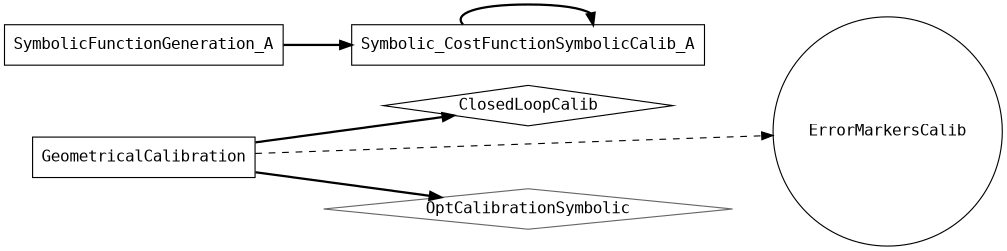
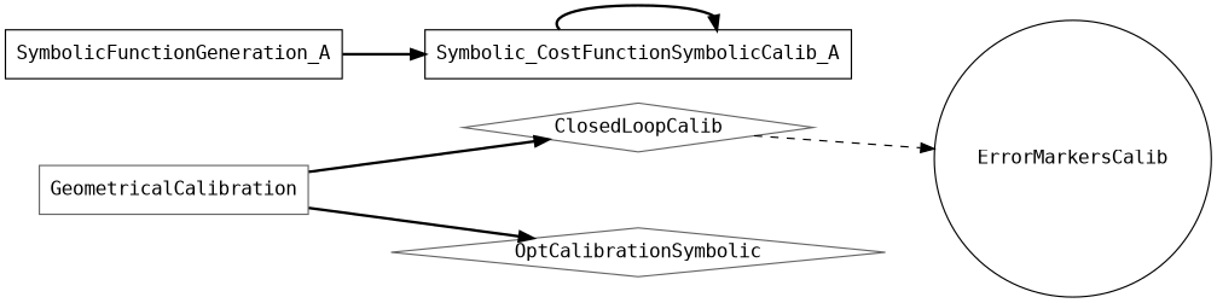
  digraph {
    fontname="DejaVu Sans Mono"
    rankdir=LR
    node [color=gray40 fontname="DejaVu Sans Mono" shape=box]
    edge [fontname="DejaVu Sans Mono" style=bold]
-   GeometricalCalibration [color=black]
-   ClosedLoopCalib [color=black shape=diamond]
+   GeometricalCalibration
+   ClosedLoopCalib [shape=diamond]
    ErrorMarkersCalib [color=black shape=circle]
    OptCalibrationSymbolic [shape=diamond]
    n5 [color=black label=Symbolic_CostFunctionSymbolicCalib_A]
    SymbolicFunctionGeneration_A [color=black]
    GeometricalCalibration -> ClosedLoopCalib
-   GeometricalCalibration -> ErrorMarkersCalib [style=dashed]
+   ClosedLoopCalib -> ErrorMarkersCalib [style=dashed]
    GeometricalCalibration -> OptCalibrationSymbolic
    n5 -> n5
    SymbolicFunctionGeneration_A -> n5
  }
